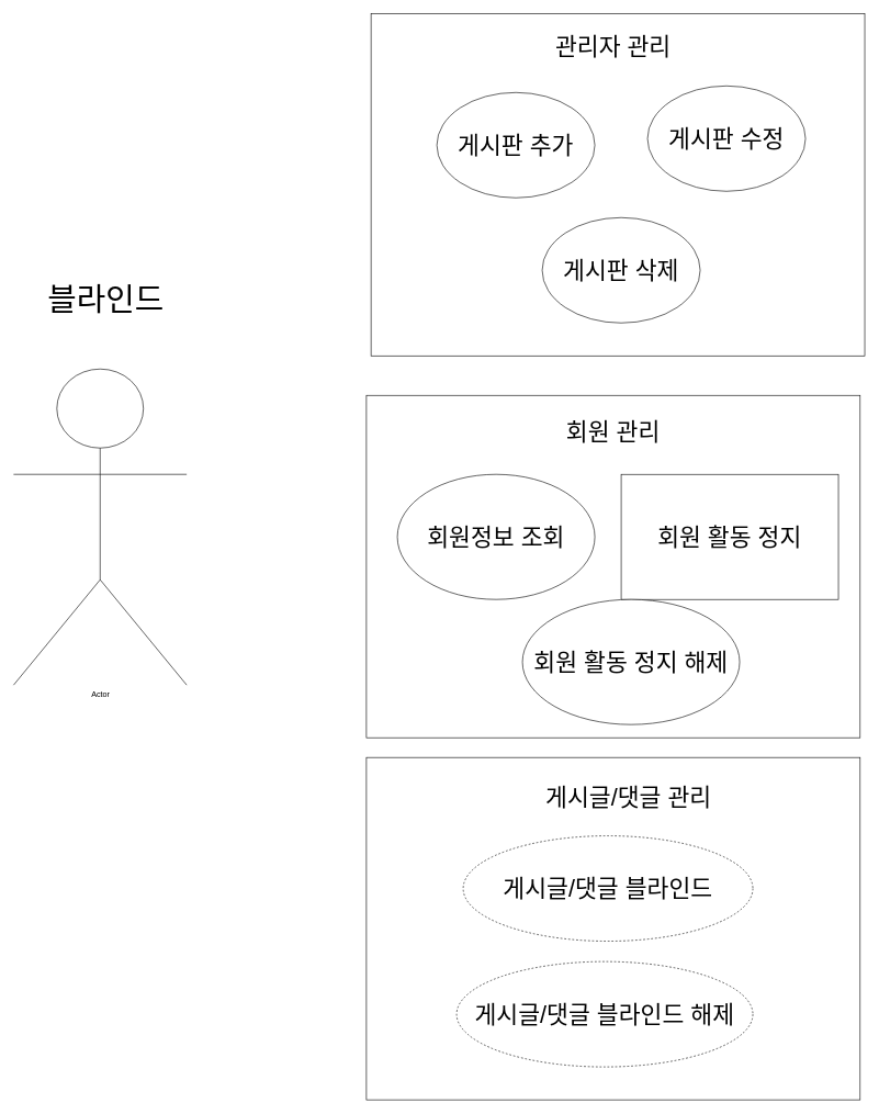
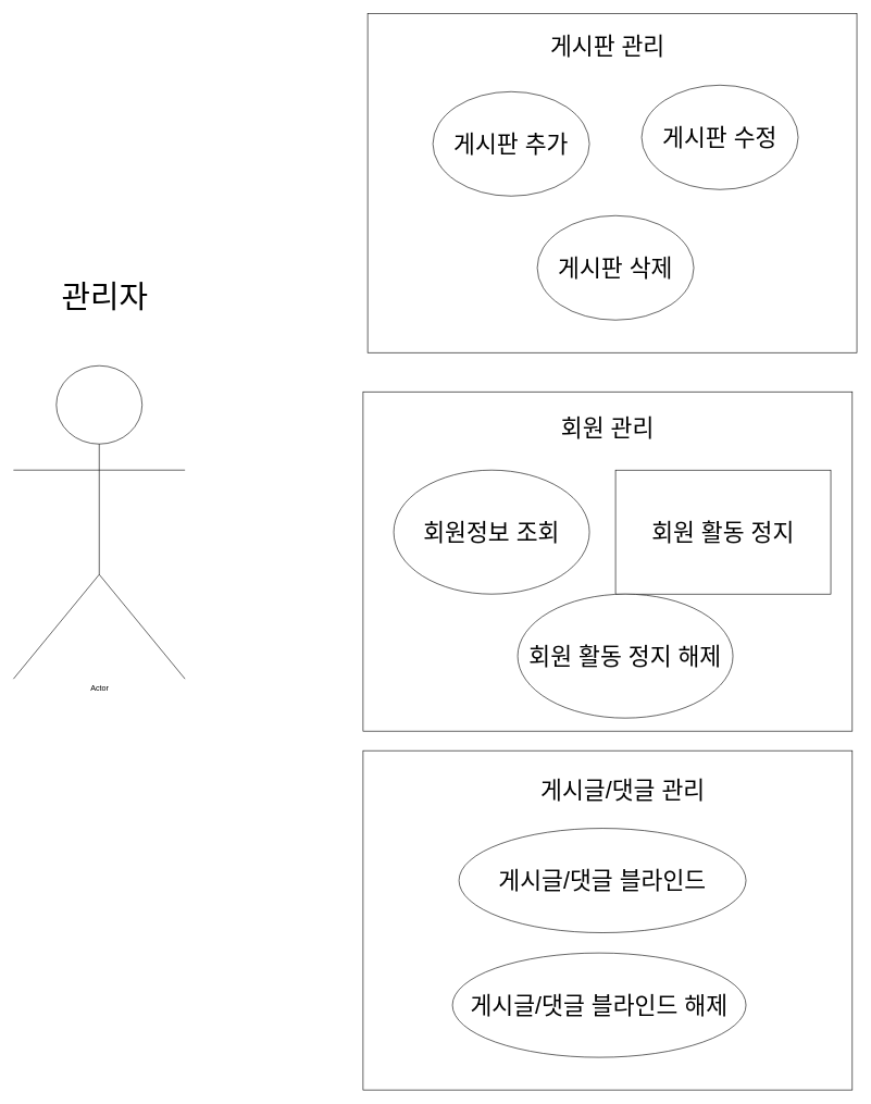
  <mxCell id="0" />
  <mxCell id="1" parent="0" />
  <mxCell id="2" value="" style="rounded=0;whiteSpace=wrap;html=1;" vertex="1" parent="1"><mxGeometry x="556" y="1150" width="750" height="520" as="geometry" /></mxCell>
  <mxCell id="3" value="" style="rounded=0;whiteSpace=wrap;html=1;" vertex="1" parent="1"><mxGeometry x="556" y="600" width="750" height="520" as="geometry" /></mxCell>
  <mxCell id="4" value="" style="rounded=0;whiteSpace=wrap;html=1;" vertex="1" parent="1"><mxGeometry x="563" y="20" width="750" height="520" as="geometry" /></mxCell>
  <mxCell id="5" value="Actor" style="shape=umlActor;verticalLabelPosition=bottom;verticalAlign=top;html=1;outlineConnect=0;" vertex="1" parent="1"><mxGeometry x="20" y="560" width="263" height="480" as="geometry" /></mxCell>
- <mxCell id="6" value="&lt;font style=&quot;font-size: 48px&quot;&gt;블라인드&lt;/font&gt;" style="text;html=1;strokeColor=none;fillColor=none;align=center;verticalAlign=middle;whiteSpace=wrap;rounded=0;" vertex="1" parent="1"><mxGeometry x="38" y="410" width="245" height="90" as="geometry" /></mxCell>
- <mxCell id="7" value="&lt;font style=&quot;font-size: 36px&quot;&gt;관리자 관리&lt;/font&gt;" style="text;html=1;strokeColor=none;fillColor=none;align=center;verticalAlign=middle;whiteSpace=wrap;rounded=0;" vertex="1" parent="1"><mxGeometry x="813" y="40" width="236" height="60" as="geometry" /></mxCell>
+ <mxCell id="6" value="&lt;font style=&quot;font-size: 48px&quot;&gt;관리자&lt;/font&gt;" style="text;html=1;strokeColor=none;fillColor=none;align=center;verticalAlign=middle;whiteSpace=wrap;rounded=0;" vertex="1" parent="1"><mxGeometry x="38" y="410" width="245" height="90" as="geometry" /></mxCell>
+ <mxCell id="7" value="&lt;font style=&quot;font-size: 36px&quot;&gt;게시판 관리&lt;/font&gt;" style="text;html=1;strokeColor=none;fillColor=none;align=center;verticalAlign=middle;whiteSpace=wrap;rounded=0;" vertex="1" parent="1"><mxGeometry x="813" y="40" width="236" height="60" as="geometry" /></mxCell>
  <mxCell id="8" value="&lt;font style=&quot;font-size: 36px&quot;&gt;회원 관리&lt;/font&gt;" style="text;html=1;strokeColor=none;fillColor=none;align=center;verticalAlign=middle;whiteSpace=wrap;rounded=0;" vertex="1" parent="1"><mxGeometry x="813" y="625" width="236" height="60" as="geometry" /></mxCell>
  <mxCell id="9" value="&lt;font style=&quot;font-size: 36px&quot;&gt;게시판 추가&lt;br&gt;&lt;/font&gt;" style="ellipse;whiteSpace=wrap;html=1;" vertex="1" parent="1"><mxGeometry x="663" y="140" width="240" height="160" as="geometry" /></mxCell>
  <mxCell id="10" value="&lt;font style=&quot;font-size: 36px&quot;&gt;게시판 삭제&lt;br&gt;&lt;/font&gt;" style="ellipse;whiteSpace=wrap;html=1;" vertex="1" parent="1"><mxGeometry x="823" y="330" width="240" height="160" as="geometry" /></mxCell>
  <mxCell id="11" value="&lt;font style=&quot;font-size: 36px&quot;&gt;게시판 수정&lt;br&gt;&lt;/font&gt;" style="ellipse;whiteSpace=wrap;html=1;" vertex="1" parent="1"><mxGeometry x="983" y="130" width="240" height="160" as="geometry" /></mxCell>
  <mxCell id="12" value="&lt;font style=&quot;font-size: 36px&quot;&gt;회원정보 조회&lt;br&gt;&lt;/font&gt;" style="ellipse;whiteSpace=wrap;html=1;" vertex="1" parent="1"><mxGeometry x="603" y="720" width="300" height="190" as="geometry" /></mxCell>
  <mxCell id="13" value="&lt;font style=&quot;font-size: 36px&quot;&gt;회원 활동 정지&lt;br&gt;&lt;/font&gt;" style="whiteSpace=wrap;html=1;rounded=0;" vertex="1" parent="1"><mxGeometry x="943" y="720" width="330" height="190" as="geometry" /></mxCell>
- <mxCell id="14" value="&lt;font style=&quot;font-size: 36px&quot;&gt;게시글/댓글 블라인드&lt;br&gt;&lt;/font&gt;" style="ellipse;whiteSpace=wrap;html=1;dashed=1;" vertex="1" parent="1"><mxGeometry x="703" y="1269" width="440" height="160" as="geometry" /></mxCell>
+ <mxCell id="14" value="&lt;font style=&quot;font-size: 36px&quot;&gt;게시글/댓글 블라인드&lt;br&gt;&lt;/font&gt;" style="ellipse;whiteSpace=wrap;html=1;" vertex="1" parent="1"><mxGeometry x="703" y="1269" width="440" height="160" as="geometry" /></mxCell>
  <mxCell id="15" value="&lt;font style=&quot;font-size: 36px&quot;&gt;게시글/댓글 관리&lt;/font&gt;" style="text;html=1;strokeColor=none;fillColor=none;align=center;verticalAlign=middle;whiteSpace=wrap;rounded=0;" vertex="1" parent="1"><mxGeometry x="793" y="1180" width="323" height="60" as="geometry" /></mxCell>
- <mxCell id="16" value="&lt;font style=&quot;font-size: 36px&quot;&gt;게시글/댓글 블라인드 해제&lt;br&gt;&lt;/font&gt;" style="ellipse;whiteSpace=wrap;html=1;dashed=1;" vertex="1" parent="1"><mxGeometry x="693" y="1460" width="450" height="160" as="geometry" /></mxCell>
+ <mxCell id="16" value="&lt;font style=&quot;font-size: 36px&quot;&gt;게시글/댓글 블라인드 해제&lt;br&gt;&lt;/font&gt;" style="ellipse;whiteSpace=wrap;html=1;" vertex="1" parent="1"><mxGeometry x="693" y="1460" width="450" height="160" as="geometry" /></mxCell>
  <mxCell id="17" value="&lt;font style=&quot;font-size: 36px&quot;&gt;회원 활동 정지 해제&lt;br&gt;&lt;/font&gt;" style="ellipse;whiteSpace=wrap;html=1;" vertex="1" parent="1"><mxGeometry x="793" y="910" width="330" height="190" as="geometry" /></mxCell>
